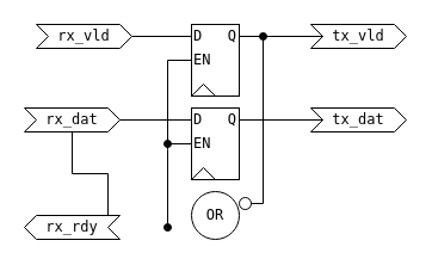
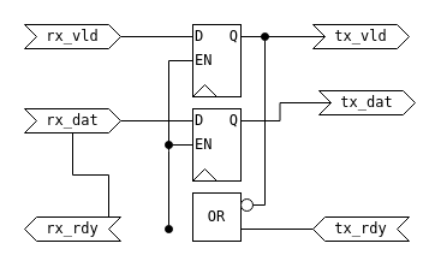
  <mxCell id="0" />
  <mxCell id="1" parent="0" />
  <mxCell id="2" style="edgeStyle=orthogonalEdgeStyle;rounded=0;orthogonalLoop=1;jettySize=auto;html=1;exitX=1;exitY=0.5;exitDx=0;exitDy=0;endArrow=none;endFill=0;entryX=0;entryY=0.5;entryDx=0;entryDy=0;fontFamily=monospace;" parent="1" source="3" target="8" edge="1"><mxGeometry relative="1" as="geometry"><mxPoint x="210" y="40" as="targetPoint" /></mxGeometry></mxCell>
- <mxCell id="3" value="rx_vld" style="shape=step;perimeter=stepPerimeter;whiteSpace=wrap;html=1;fixedSize=1;size=10;fontFamily=monospace;" parent="1" vertex="1"><mxGeometry x="30" y="20" width="80" height="20" as="geometry" /></mxCell>
+ <mxCell id="3" value="rx_vld" style="shape=step;perimeter=stepPerimeter;whiteSpace=wrap;html=1;fixedSize=1;size=10;fontFamily=monospace;" parent="1" vertex="1"><mxGeometry x="20" y="20" width="80" height="20" as="geometry" /></mxCell>
  <mxCell id="4" value="tx_vld" style="shape=step;perimeter=stepPerimeter;whiteSpace=wrap;html=1;fixedSize=1;size=10;fontFamily=monospace;" parent="1" vertex="1"><mxGeometry x="260" y="20" width="80" height="20" as="geometry" /></mxCell>
  <mxCell id="5" style="edgeStyle=orthogonalEdgeStyle;rounded=0;orthogonalLoop=1;jettySize=auto;html=1;exitX=1;exitY=0.5;exitDx=0;exitDy=0;endArrow=none;endFill=0;fontFamily=monospace;" parent="1" source="9" target="4" edge="1"><mxGeometry relative="1" as="geometry" /></mxCell>
  <mxCell id="6" value="" style="group;fontFamily=monospace;" parent="1" vertex="1" connectable="0"><mxGeometry x="160" y="20" width="40" height="60" as="geometry" /></mxCell>
  <mxCell id="7" value="" style="rounded=0;whiteSpace=wrap;html=1;fontFamily=monospace;" parent="6" vertex="1"><mxGeometry width="40" height="60" as="geometry" /></mxCell>
  <mxCell id="8" value="D" style="text;html=1;strokeColor=none;fillColor=none;align=left;verticalAlign=middle;whiteSpace=wrap;rounded=0;fontFamily=monospace;" parent="6" vertex="1"><mxGeometry width="20" height="20" as="geometry" /></mxCell>
  <mxCell id="9" value="Q" style="text;html=1;strokeColor=none;fillColor=none;align=right;verticalAlign=middle;whiteSpace=wrap;rounded=0;fontFamily=monospace;" parent="6" vertex="1"><mxGeometry x="20" width="20" height="20" as="geometry" /></mxCell>
  <mxCell id="10" value="" style="endArrow=none;html=1;rounded=0;fontFamily=monospace;" parent="6" edge="1"><mxGeometry width="50" height="50" relative="1" as="geometry"><mxPoint y="60" as="sourcePoint" /><mxPoint x="20" y="60" as="targetPoint" /><Array as="points"><mxPoint x="10" y="50" /></Array></mxGeometry></mxCell>
  <mxCell id="11" value="EN" style="text;html=1;strokeColor=none;fillColor=none;align=left;verticalAlign=middle;whiteSpace=wrap;rounded=0;fontFamily=monospace;" parent="6" vertex="1"><mxGeometry y="20" width="20" height="20" as="geometry" /></mxCell>
  <mxCell id="12" value="" style="group;fontFamily=monospace;" parent="1" vertex="1" connectable="0"><mxGeometry x="160" y="90" width="40" height="60" as="geometry" /></mxCell>
  <mxCell id="13" value="" style="rounded=0;whiteSpace=wrap;html=1;fontFamily=monospace;" parent="12" vertex="1"><mxGeometry width="40" height="60" as="geometry" /></mxCell>
  <mxCell id="14" value="D" style="text;html=1;strokeColor=none;fillColor=none;align=left;verticalAlign=middle;whiteSpace=wrap;rounded=0;fontFamily=monospace;" parent="12" vertex="1"><mxGeometry width="20" height="20" as="geometry" /></mxCell>
  <mxCell id="15" value="Q" style="text;html=1;strokeColor=none;fillColor=none;align=right;verticalAlign=middle;whiteSpace=wrap;rounded=0;fontFamily=monospace;" parent="12" vertex="1"><mxGeometry x="20" width="20" height="20" as="geometry" /></mxCell>
  <mxCell id="16" value="" style="endArrow=none;html=1;rounded=0;fontFamily=monospace;" parent="12" edge="1"><mxGeometry width="50" height="50" relative="1" as="geometry"><mxPoint y="60" as="sourcePoint" /><mxPoint x="20" y="60" as="targetPoint" /><Array as="points"><mxPoint x="10" y="50" /></Array></mxGeometry></mxCell>
  <mxCell id="17" value="EN" style="text;html=1;strokeColor=none;fillColor=none;align=left;verticalAlign=middle;whiteSpace=wrap;rounded=0;fontFamily=monospace;" parent="12" vertex="1"><mxGeometry y="20" width="20" height="20" as="geometry" /></mxCell>
  <mxCell id="18" style="edgeStyle=orthogonalEdgeStyle;rounded=0;orthogonalLoop=1;jettySize=auto;html=1;exitX=1;exitY=0.5;exitDx=0;exitDy=0;entryX=0;entryY=0.5;entryDx=0;entryDy=0;endArrow=none;endFill=0;fontFamily=monospace;" parent="1" source="19" target="14" edge="1"><mxGeometry relative="1" as="geometry"><mxPoint x="220" y="100" as="targetPoint" /></mxGeometry></mxCell>
  <mxCell id="19" value="rx_dat" style="shape=step;perimeter=stepPerimeter;whiteSpace=wrap;html=1;fixedSize=1;size=10;fontFamily=monospace;" parent="1" vertex="1"><mxGeometry x="20" y="90" width="80" height="20" as="geometry" /></mxCell>
  <mxCell id="20" style="edgeStyle=orthogonalEdgeStyle;rounded=0;orthogonalLoop=1;jettySize=auto;html=1;exitX=1;exitY=0.5;exitDx=0;exitDy=0;endArrow=none;endFill=0;fontFamily=monospace;" parent="1" source="21" target="19" edge="1"><mxGeometry relative="1" as="geometry"><mxPoint x="220" y="200" as="targetPoint" /></mxGeometry></mxCell>
  <mxCell id="21" value="rx_rdy" style="shape=step;perimeter=stepPerimeter;whiteSpace=wrap;html=1;fixedSize=1;size=10;flipH=1;fontFamily=monospace;" parent="1" vertex="1"><mxGeometry x="20" y="180" width="80" height="20" as="geometry" /></mxCell>
  <mxCell id="22" value="" style="group;fontFamily=monospace;" parent="1" vertex="1" connectable="0"><mxGeometry x="160" y="160" width="50" height="40" as="geometry" /></mxCell>
- <mxCell id="23" value="OR" style="ellipse;whiteSpace=wrap;html=1;aspect=fixed;fontFamily=monospace;" parent="22" vertex="1"><mxGeometry width="40" height="40" as="geometry" /></mxCell>
+ <mxCell id="23" value="OR" style="whiteSpace=wrap;html=1;aspect=fixed;fontFamily=monospace;" parent="22" vertex="1"><mxGeometry width="40" height="40" as="geometry" /></mxCell>
  <mxCell id="24" value="" style="ellipse;whiteSpace=wrap;html=1;fontFamily=monospace;" parent="22" vertex="1"><mxGeometry x="40" y="5" width="10" height="10" as="geometry" /></mxCell>
- <mxCell id="25" value="tx_dat" style="shape=step;perimeter=stepPerimeter;whiteSpace=wrap;html=1;fixedSize=1;size=10;fontFamily=monospace;" parent="1" vertex="1"><mxGeometry x="260" y="90" width="80" height="20" as="geometry" /></mxCell>
+ <mxCell id="25" value="tx_dat" style="shape=step;perimeter=stepPerimeter;whiteSpace=wrap;html=1;fixedSize=1;size=10;fontFamily=monospace;" parent="1" vertex="1"><mxGeometry x="265" y="75" width="80" height="20" as="geometry" /></mxCell>
  <mxCell id="26" style="edgeStyle=orthogonalEdgeStyle;rounded=0;orthogonalLoop=1;jettySize=auto;html=1;exitX=1;exitY=0.5;exitDx=0;exitDy=0;endArrow=none;endFill=0;fontFamily=monospace;" parent="1" source="15" target="25" edge="1"><mxGeometry relative="1" as="geometry"><mxPoint x="180" y="100" as="sourcePoint" /></mxGeometry></mxCell>
+ <mxCell id="27" value="tx_rdy" style="shape=step;perimeter=stepPerimeter;whiteSpace=wrap;html=1;fixedSize=1;size=10;flipH=1;fontFamily=monospace;" parent="1" vertex="1"><mxGeometry x="260" y="180" width="80" height="20" as="geometry" /></mxCell>
+ <mxCell id="28" style="edgeStyle=orthogonalEdgeStyle;rounded=0;orthogonalLoop=1;jettySize=auto;html=1;endArrow=none;endFill=0;exitX=1;exitY=0.75;exitDx=0;exitDy=0;entryX=0;entryY=0.5;entryDx=0;entryDy=0;fontFamily=monospace;" parent="1" source="23" target="27" edge="1"><mxGeometry relative="1" as="geometry"><mxPoint x="310" y="190" as="targetPoint" /><mxPoint x="280" y="190" as="sourcePoint" /></mxGeometry></mxCell>
  <mxCell id="29" style="edgeStyle=orthogonalEdgeStyle;rounded=0;orthogonalLoop=1;jettySize=auto;html=1;endArrow=oval;endFill=1;exitX=1;exitY=0.5;exitDx=0;exitDy=0;startArrow=none;startFill=0;fontFamily=monospace;" parent="1" source="24" edge="1"><mxGeometry relative="1" as="geometry"><mxPoint x="220" y="30" as="targetPoint" /><mxPoint x="280" y="210" as="sourcePoint" /><Array as="points"><mxPoint x="220" y="170" /></Array></mxGeometry></mxCell>
  <mxCell id="30" style="edgeStyle=orthogonalEdgeStyle;rounded=0;orthogonalLoop=1;jettySize=auto;html=1;endArrow=oval;endFill=1;exitX=0;exitY=0.5;exitDx=0;exitDy=0;startArrow=none;startFill=0;fontFamily=monospace;" parent="1" source="11" edge="1"><mxGeometry relative="1" as="geometry"><mxPoint x="140" y="190" as="targetPoint" /><mxPoint x="220" y="190" as="sourcePoint" /></mxGeometry></mxCell>
  <mxCell id="31" style="edgeStyle=orthogonalEdgeStyle;rounded=0;orthogonalLoop=1;jettySize=auto;html=1;endArrow=oval;endFill=1;startArrow=none;startFill=0;fontFamily=monospace;" parent="1" edge="1"><mxGeometry relative="1" as="geometry"><mxPoint x="140" y="120" as="targetPoint" /><mxPoint x="160" y="120" as="sourcePoint" /><Array as="points"><mxPoint x="160" y="120" /></Array></mxGeometry></mxCell>
